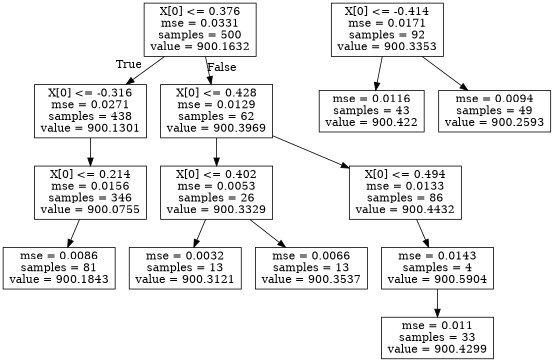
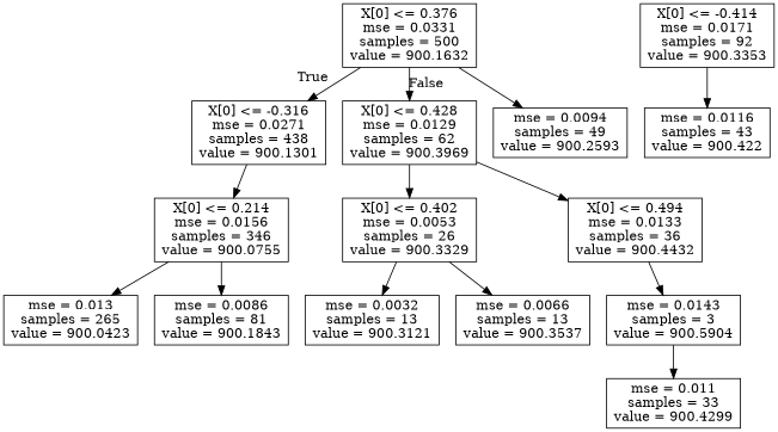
  digraph {
    node [shape=box]
    n1 [label="X[0] <= 0.376\nmse = 0.0331\nsamples = 500\nvalue = 900.1632"]
    n2 [label="X[0] <= -0.316\nmse = 0.0271\nsamples = 438\nvalue = 900.1301"]
    n3 [label="X[0] <= 0.428\nmse = 0.0129\nsamples = 62\nvalue = 900.3969"]
    n4 [label="X[0] <= 0.214\nmse = 0.0156\nsamples = 346\nvalue = 900.0755"]
    n5 [label="X[0] <= 0.402\nmse = 0.0053\nsamples = 26\nvalue = 900.3329"]
-   n6 [label="X[0] <= 0.494\nmse = 0.0133\nsamples = 86\nvalue = 900.4432"]
+   n6 [label="X[0] <= 0.494\nmse = 0.0133\nsamples = 36\nvalue = 900.4432"]
    n7 [label="X[0] <= -0.414\nmse = 0.0171\nsamples = 92\nvalue = 900.3353"]
    n8 [label="mse = 0.0116\nsamples = 43\nvalue = 900.422"]
    n9 [label="mse = 0.0094\nsamples = 49\nvalue = 900.2593"]
+   n10 [label="mse = 0.013\nsamples = 265\nvalue = 900.0423"]
    n11 [label="mse = 0.0086\nsamples = 81\nvalue = 900.1843"]
    n12 [label="mse = 0.0032\nsamples = 13\nvalue = 900.3121"]
    n13 [label="mse = 0.0066\nsamples = 13\nvalue = 900.3537"]
-   n14 [label="mse = 0.0143\nsamples = 4\nvalue = 900.5904"]
+   n14 [label="mse = 0.0143\nsamples = 3\nvalue = 900.5904"]
    n15 [label="mse = 0.011\nsamples = 33\nvalue = 900.4299"]
    n1 -> n2 [headlabel=True labelangle=45 labeldistance=2.5]
    n1 -> n3 [headlabel=False labelangle=-45 labeldistance=2.5]
    n2 -> n4
    n3 -> n5
    n3 -> n6
+   n4 -> n10
    n4 -> n11
    n5 -> n12
    n5 -> n13
    n6 -> n14
    n7 -> n8
-   n7 -> n9
+   n1 -> n9
    n14 -> n15
  }
